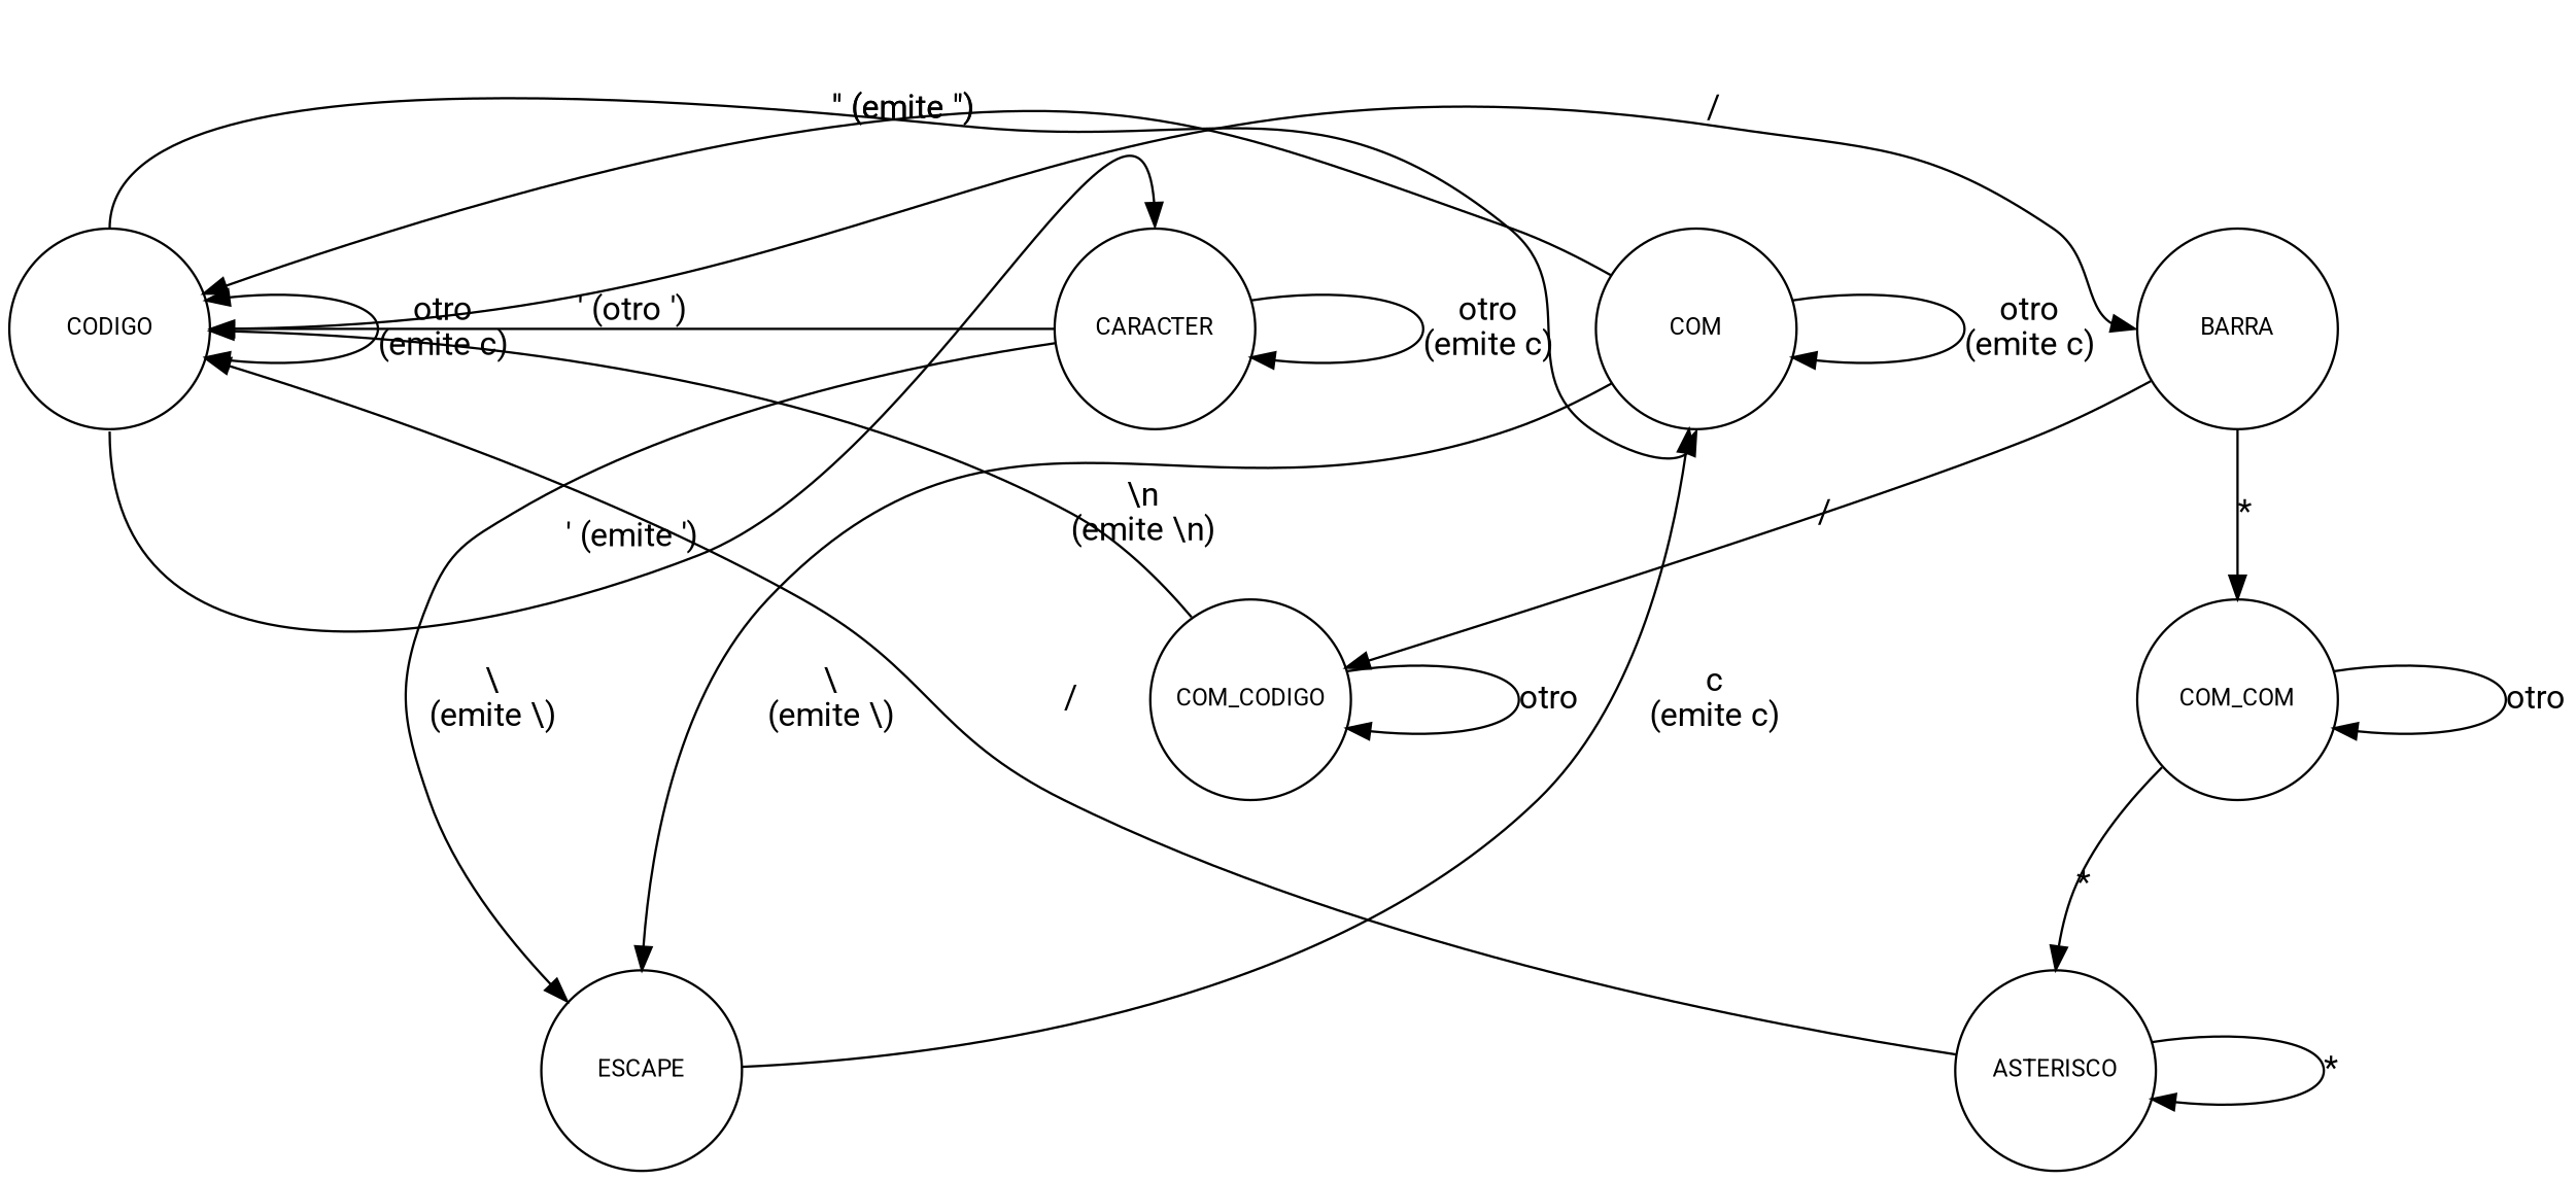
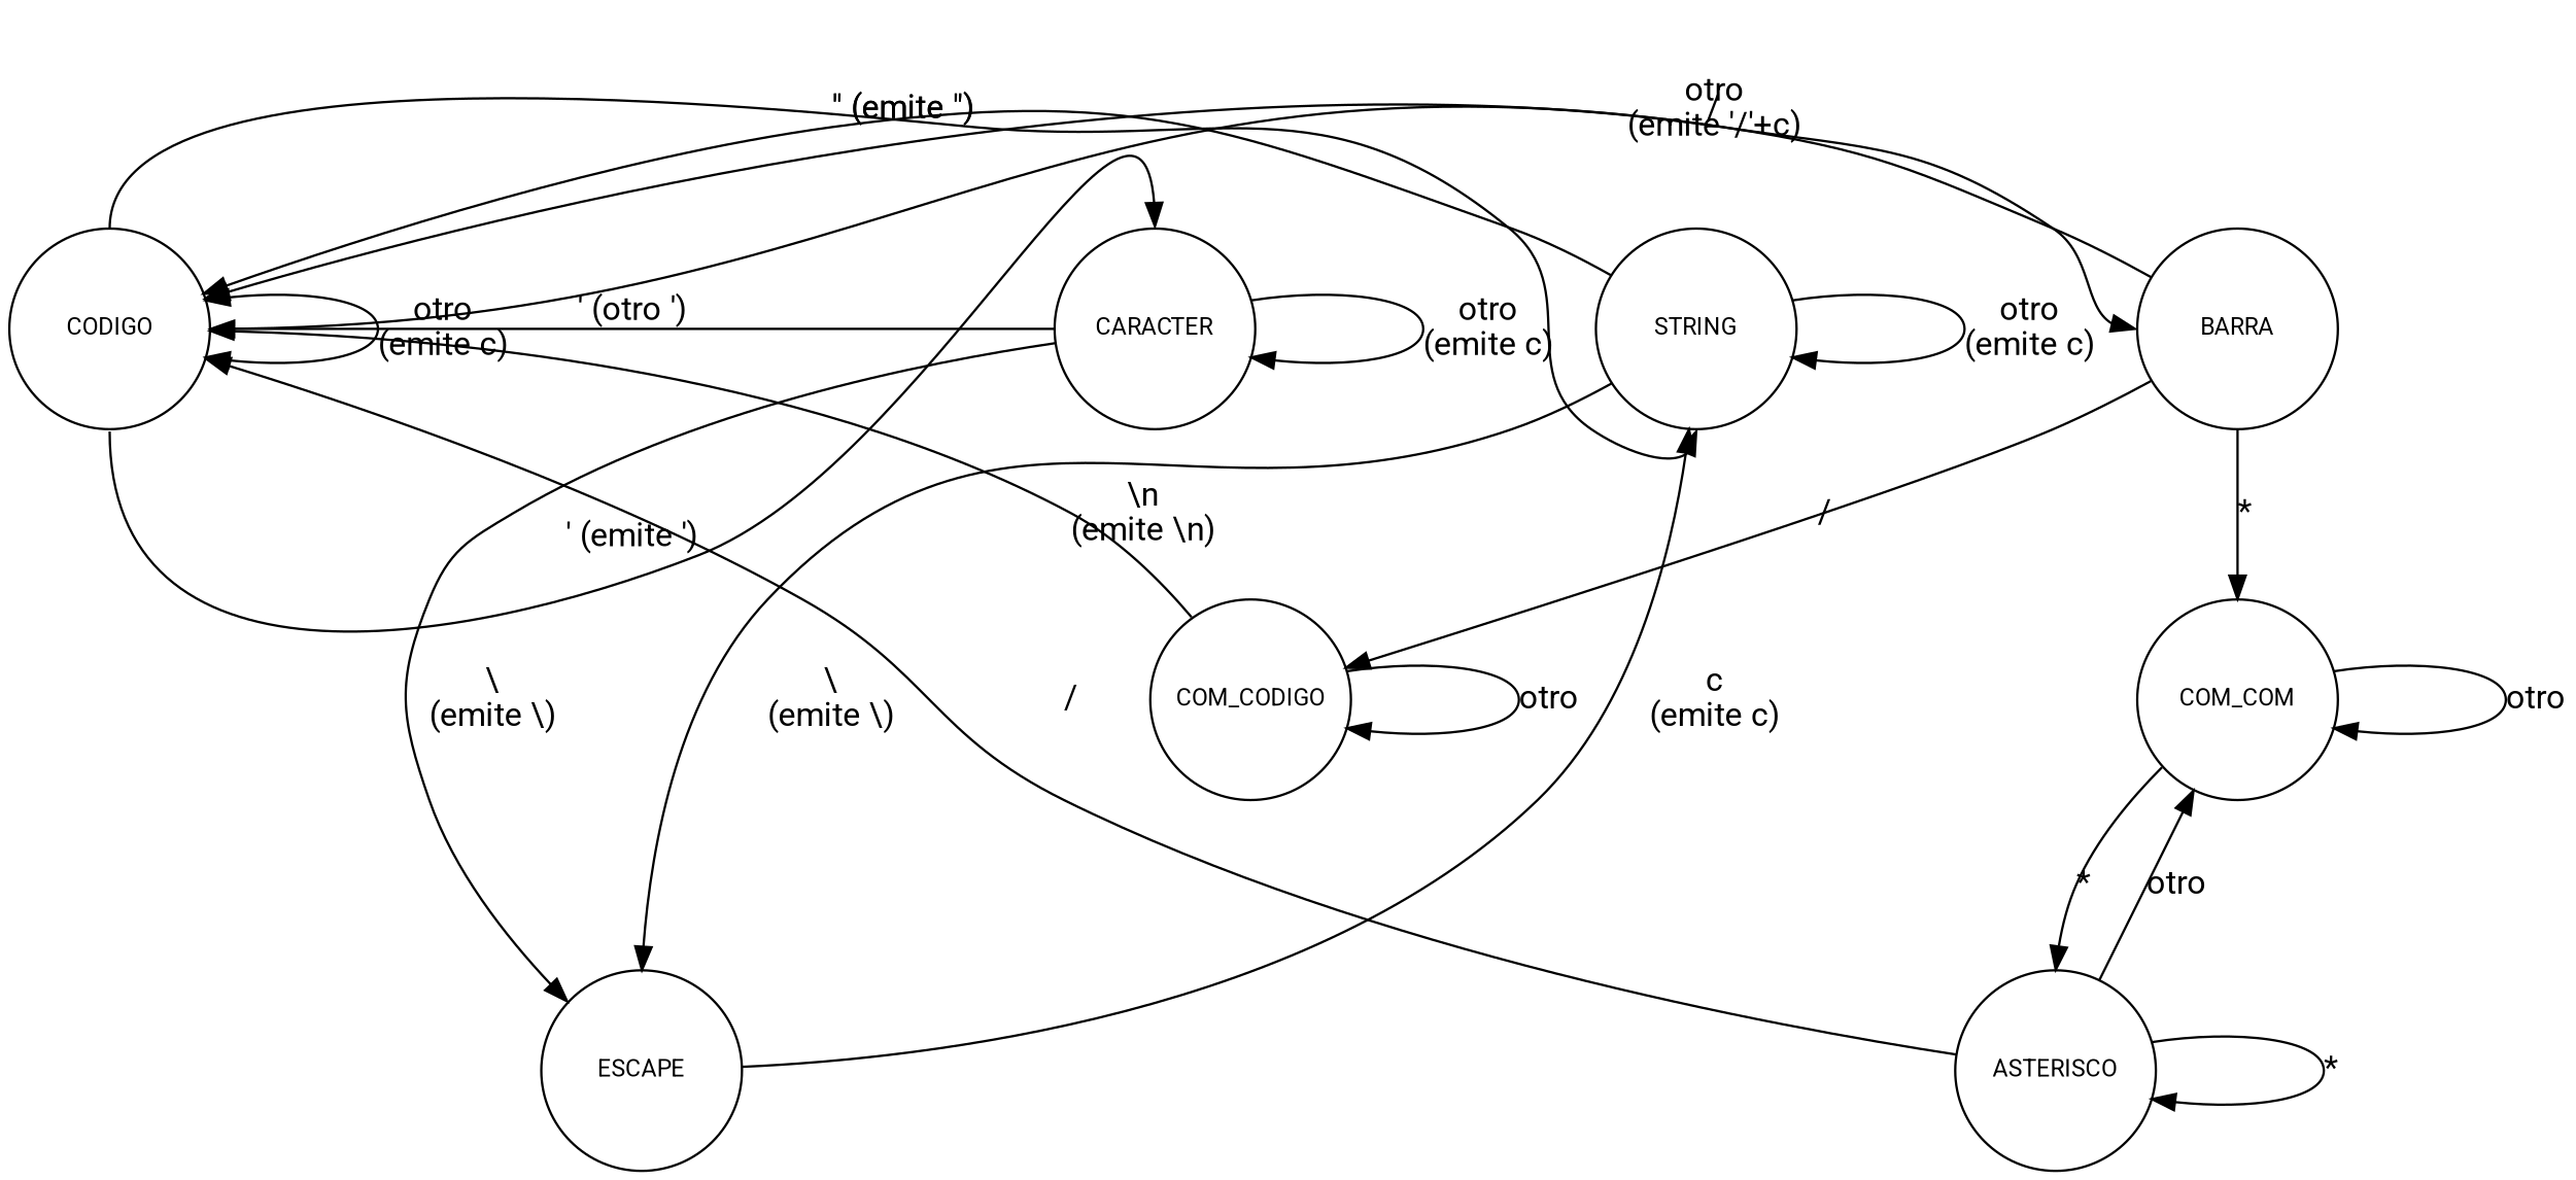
  digraph {
    fontname=Roboto
    nodesep=1.0
    rankdir=TB
    ranksep=1.0
    splines=true
    node [fontname=Roboto fontsize=10 shape=circle]
    edge [fontname=Roboto labelfloat=true]
    CODIGO [height=1.2 width=1.2]
    BARRA [height=1.2 width=1.2]
-   STRING [height=1.2 width=1.2 label=COM]
+   STRING [height=1.2 width=1.2]
    CARACTER [height=1.2 width=1.2]
    n5 [height=1.2 label=COM_CODIGO width=1.2]
    n6 [height=1.2 label=COM_COM width=1.2]
    ASTERISCO [height=1.2 width=1.2]
    ESCAPE [height=1.2 width=1.2]
    subgraph sub_1 {
      rank=same
      CODIGO
      BARRA
      STRING
      CARACTER
    }
    subgraph sub_2 {
      rank=same
      n5
      n6
    }
    subgraph sub_3 {
      rank=same
      ASTERISCO
      ESCAPE
    }
    CODIGO -> CODIGO [dir=both label="otro\n(emite c)" minlen=2]
    CODIGO -> BARRA [headport=w label="/" minlen=2 tailport=e]
    CODIGO -> STRING [headport=s label="\" (emite \")" minlen=2 tailport=n]
    CODIGO -> CARACTER [headport=n label="' (emite ')" minlen=2 tailport=s]
+   BARRA -> CODIGO [label="otro\n(emite '/'+c)" minlen=1]
    BARRA -> n5 [label="/" minlen=1]
    BARRA -> n6 [label="*" minlen=1]
    STRING -> CODIGO [label="\" (emite \")" minlen=1]
    STRING -> STRING [label="otro\n(emite c)"]
    STRING -> ESCAPE [label="\\\n(emite \\)" minlen=1]
    CARACTER -> CODIGO [label="' (otro ')" minlen=1]
    CARACTER -> CARACTER [label="otro\n(emite c)"]
    CARACTER -> ESCAPE [label="\\\n(emite \\)" minlen=1]
    n5 -> CODIGO [label="\\n\n(emite \\n)" minlen=1]
    n5 -> n5 [label=otro]
    n6 -> n6 [label=otro]
    n6 -> ASTERISCO [label="*"]
    ASTERISCO -> CODIGO [label="/"]
+   ASTERISCO -> n6 [label=otro]
    ASTERISCO -> ASTERISCO [label="*"]
    ESCAPE -> STRING [label="c\n(emite c)"]
  }
